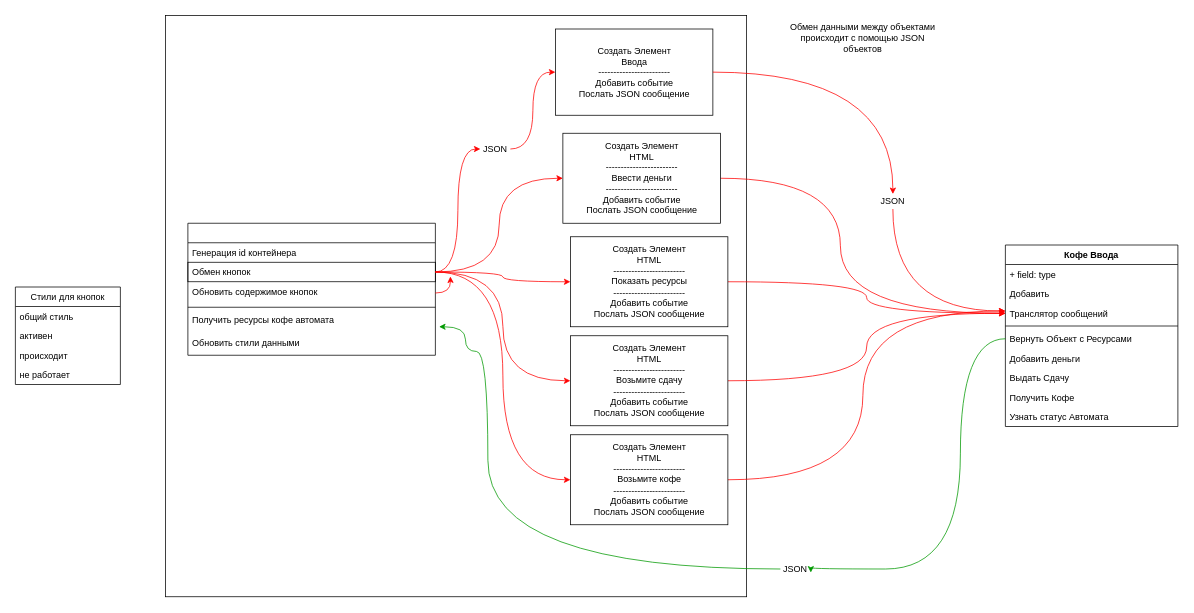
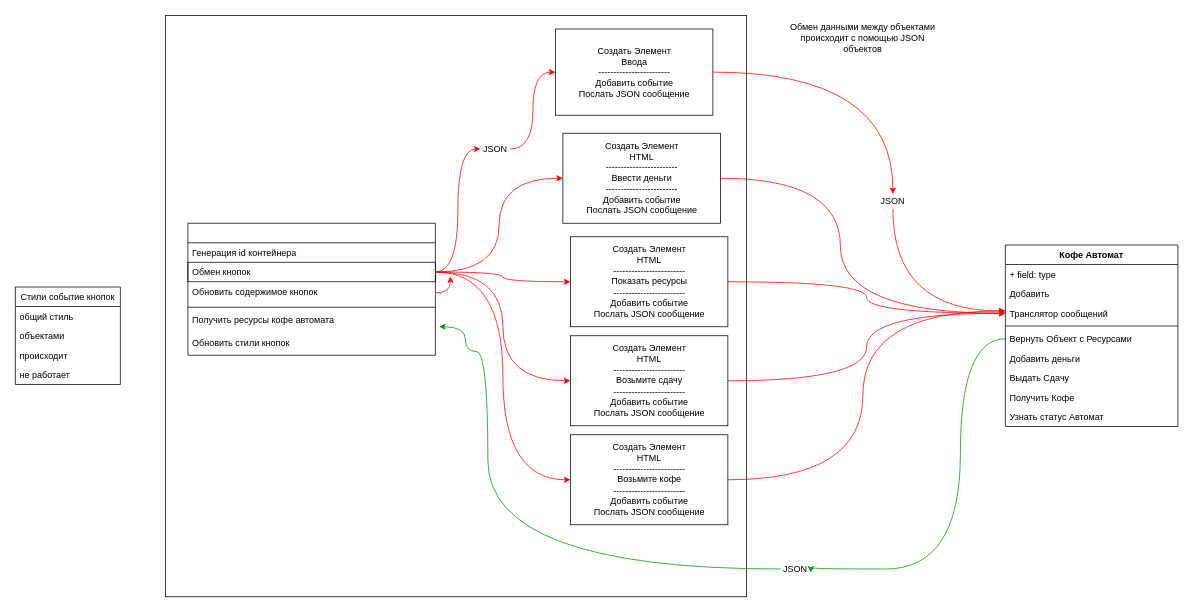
  <mxCell id="0" />
  <mxCell id="1" parent="0" />
  <mxCell id="2" value="" style="whiteSpace=wrap;html=1;" vertex="1" parent="1"><mxGeometry x="220" y="20" width="775" height="775" as="geometry" /></mxCell>
- <mxCell id="3" value="Кофе Ввода" style="swimlane;fontStyle=1;align=center;verticalAlign=top;childLayout=stackLayout;horizontal=1;startSize=26;horizontalStack=0;resizeParent=1;resizeParentMax=0;resizeLast=0;collapsible=1;marginBottom=0;" parent="1" vertex="1"><mxGeometry x="1340" y="326" width="230" height="242" as="geometry" /></mxCell>
+ <mxCell id="3" value="Кофе Автомат" style="swimlane;fontStyle=1;align=center;verticalAlign=top;childLayout=stackLayout;horizontal=1;startSize=26;horizontalStack=0;resizeParent=1;resizeParentMax=0;resizeLast=0;collapsible=1;marginBottom=0;" parent="1" vertex="1"><mxGeometry x="1340" y="326" width="230" height="242" as="geometry" /></mxCell>
  <mxCell id="4" value="+ field: type" style="text;strokeColor=none;fillColor=none;align=left;verticalAlign=top;spacingLeft=4;spacingRight=4;overflow=hidden;rotatable=0;points=[[0,0.5],[1,0.5]];portConstraint=eastwest;" parent="3" vertex="1"><mxGeometry y="26" width="230" height="26" as="geometry" /></mxCell>
  <mxCell id="5" value="Добавить" style="text;strokeColor=none;fillColor=none;align=left;verticalAlign=top;spacingLeft=4;spacingRight=4;overflow=hidden;rotatable=0;points=[[0,0.5],[1,0.5]];portConstraint=eastwest;" vertex="1" parent="3"><mxGeometry y="52" width="230" height="26" as="geometry" /></mxCell>
  <mxCell id="6" value="Транслятор сообщений" style="text;strokeColor=none;fillColor=none;align=left;verticalAlign=top;spacingLeft=4;spacingRight=4;overflow=hidden;rotatable=0;points=[[0,0.5],[1,0.5]];portConstraint=eastwest;" vertex="1" parent="3"><mxGeometry y="78" width="230" height="26" as="geometry" /></mxCell>
  <mxCell id="7" value="" style="line;strokeWidth=1;fillColor=none;align=left;verticalAlign=middle;spacingTop=-1;spacingLeft=3;spacingRight=3;rotatable=0;labelPosition=right;points=[];portConstraint=eastwest;" parent="3" vertex="1"><mxGeometry y="104" width="230" height="8" as="geometry" /></mxCell>
  <mxCell id="8" value="Вернуть Объект с Ресурсами" style="text;strokeColor=none;fillColor=none;align=left;verticalAlign=top;spacingLeft=4;spacingRight=4;overflow=hidden;rotatable=0;points=[[0,0.5],[1,0.5]];portConstraint=eastwest;" parent="3" vertex="1"><mxGeometry y="112" width="230" height="26" as="geometry" /></mxCell>
  <mxCell id="9" value="Добавить деньги" style="text;strokeColor=none;fillColor=none;align=left;verticalAlign=top;spacingLeft=4;spacingRight=4;overflow=hidden;rotatable=0;points=[[0,0.5],[1,0.5]];portConstraint=eastwest;" parent="3" vertex="1"><mxGeometry y="138" width="230" height="26" as="geometry" /></mxCell>
  <mxCell id="10" value="Выдать Сдачу&#10;" style="text;strokeColor=none;fillColor=none;align=left;verticalAlign=top;spacingLeft=4;spacingRight=4;overflow=hidden;rotatable=0;points=[[0,0.5],[1,0.5]];portConstraint=eastwest;" parent="3" vertex="1"><mxGeometry y="164" width="230" height="26" as="geometry" /></mxCell>
  <mxCell id="11" value="Получить Кофе" style="text;strokeColor=none;fillColor=none;align=left;verticalAlign=top;spacingLeft=4;spacingRight=4;overflow=hidden;rotatable=0;points=[[0,0.5],[1,0.5]];portConstraint=eastwest;" parent="3" vertex="1"><mxGeometry y="190" width="230" height="26" as="geometry" /></mxCell>
- <mxCell id="12" value="Узнать статус Автомата" style="text;strokeColor=none;fillColor=none;align=left;verticalAlign=top;spacingLeft=4;spacingRight=4;overflow=hidden;rotatable=0;points=[[0,0.5],[1,0.5]];portConstraint=eastwest;" parent="3" vertex="1"><mxGeometry y="216" width="230" height="26" as="geometry" /></mxCell>
+ <mxCell id="12" value="Узнать статус Автомат" style="text;strokeColor=none;fillColor=none;align=left;verticalAlign=top;spacingLeft=4;spacingRight=4;overflow=hidden;rotatable=0;points=[[0,0.5],[1,0.5]];portConstraint=eastwest;" parent="3" vertex="1"><mxGeometry y="216" width="230" height="26" as="geometry" /></mxCell>
  <mxCell id="13" value="" style="swimlane;fontStyle=1;align=center;verticalAlign=top;childLayout=stackLayout;horizontal=1;startSize=26;horizontalStack=0;resizeParent=1;resizeParentMax=0;resizeLast=0;collapsible=1;marginBottom=0;" parent="1" vertex="1"><mxGeometry x="250" y="297" width="330" height="176" as="geometry" /></mxCell>
  <mxCell id="14" value="Генерация id контейнера" style="text;strokeColor=none;fillColor=none;align=left;verticalAlign=top;spacingLeft=4;spacingRight=4;overflow=hidden;rotatable=0;points=[[0,0.5],[1,0.5]];portConstraint=eastwest;" parent="13" vertex="1"><mxGeometry y="26" width="330" height="26" as="geometry" /></mxCell>
  <mxCell id="15" value="Обмен кнопок" style="text;strokeColor=#000000;fillColor=none;align=left;verticalAlign=top;spacingLeft=4;spacingRight=4;overflow=hidden;rotatable=0;points=[[0,0.5],[1,0.5]];portConstraint=eastwest;" parent="13" vertex="1"><mxGeometry y="52" width="330" height="26" as="geometry" /></mxCell>
  <mxCell id="16" value="Обновить содержимое кнопок&#10;" style="text;strokeColor=none;fillColor=none;align=left;verticalAlign=top;spacingLeft=4;spacingRight=4;overflow=hidden;rotatable=0;points=[[0,0.5],[1,0.5]];portConstraint=eastwest;" parent="13" vertex="1"><mxGeometry y="78" width="330" height="30" as="geometry" /></mxCell>
  <mxCell id="17" value="" style="line;strokeWidth=1;fillColor=none;align=left;verticalAlign=middle;spacingTop=-1;spacingLeft=3;spacingRight=3;rotatable=0;labelPosition=right;points=[];portConstraint=eastwest;" parent="13" vertex="1"><mxGeometry y="108" width="330" height="8" as="geometry" /></mxCell>
  <mxCell id="18" value="Получить ресурсы кофе автомата" style="text;strokeColor=none;fillColor=none;align=left;verticalAlign=top;spacingLeft=4;spacingRight=4;overflow=hidden;rotatable=0;points=[[0,0.5],[1,0.5]];portConstraint=eastwest;" vertex="1" parent="13"><mxGeometry y="116" width="330" height="30" as="geometry" /></mxCell>
- <mxCell id="19" value="Обновить стили данными" style="text;strokeColor=none;fillColor=none;align=left;verticalAlign=top;spacingLeft=4;spacingRight=4;overflow=hidden;rotatable=0;points=[[0,0.5],[1,0.5]];portConstraint=eastwest;" parent="13" vertex="1"><mxGeometry y="146" width="330" height="30" as="geometry" /></mxCell>
- <mxCell id="20" value="Стили для кнопок" style="swimlane;fontStyle=0;childLayout=stackLayout;horizontal=1;startSize=26;fillColor=none;horizontalStack=0;resizeParent=1;resizeParentMax=0;resizeLast=0;collapsible=1;marginBottom=0;strokeColor=#000000;" parent="1" vertex="1"><mxGeometry x="20" y="382" width="140" height="130" as="geometry" /></mxCell>
+ <mxCell id="19" value="Обновить стили кнопок" style="text;strokeColor=none;fillColor=none;align=left;verticalAlign=top;spacingLeft=4;spacingRight=4;overflow=hidden;rotatable=0;points=[[0,0.5],[1,0.5]];portConstraint=eastwest;" parent="13" vertex="1"><mxGeometry y="146" width="330" height="30" as="geometry" /></mxCell>
+ <mxCell id="20" value="Стили событие кнопок" style="swimlane;fontStyle=0;childLayout=stackLayout;horizontal=1;startSize=26;fillColor=none;horizontalStack=0;resizeParent=1;resizeParentMax=0;resizeLast=0;collapsible=1;marginBottom=0;strokeColor=#000000;" parent="1" vertex="1"><mxGeometry x="20" y="382" width="140" height="130" as="geometry" /></mxCell>
  <mxCell id="21" value="общий стиль" style="text;strokeColor=none;fillColor=none;align=left;verticalAlign=top;spacingLeft=4;spacingRight=4;overflow=hidden;rotatable=0;points=[[0,0.5],[1,0.5]];portConstraint=eastwest;" parent="20" vertex="1"><mxGeometry y="26" width="140" height="26" as="geometry" /></mxCell>
- <mxCell id="22" value="активен" style="text;strokeColor=none;fillColor=none;align=left;verticalAlign=top;spacingLeft=4;spacingRight=4;overflow=hidden;rotatable=0;points=[[0,0.5],[1,0.5]];portConstraint=eastwest;" parent="20" vertex="1"><mxGeometry y="52" width="140" height="26" as="geometry" /></mxCell>
+ <mxCell id="22" value="объектами" style="text;strokeColor=none;fillColor=none;align=left;verticalAlign=top;spacingLeft=4;spacingRight=4;overflow=hidden;rotatable=0;points=[[0,0.5],[1,0.5]];portConstraint=eastwest;" parent="20" vertex="1"><mxGeometry y="52" width="140" height="26" as="geometry" /></mxCell>
  <mxCell id="23" value="происходит" style="text;strokeColor=none;fillColor=none;align=left;verticalAlign=top;spacingLeft=4;spacingRight=4;overflow=hidden;rotatable=0;points=[[0,0.5],[1,0.5]];portConstraint=eastwest;" parent="20" vertex="1"><mxGeometry y="78" width="140" height="26" as="geometry" /></mxCell>
  <mxCell id="24" value="не работает" style="text;strokeColor=none;fillColor=none;align=left;verticalAlign=top;spacingLeft=4;spacingRight=4;overflow=hidden;rotatable=0;points=[[0,0.5],[1,0.5]];portConstraint=eastwest;" parent="20" vertex="1"><mxGeometry y="104" width="140" height="26" as="geometry" /></mxCell>
  <mxCell id="25" style="edgeStyle=orthogonalEdgeStyle;orthogonalLoop=1;jettySize=auto;html=1;entryX=0;entryY=0.5;entryDx=0;entryDy=0;startArrow=none;startFill=0;endArrow=classic;endFill=1;strokeColor=#FF0000;curved=1;" edge="1" parent="1" source="26" target="6"><mxGeometry relative="1" as="geometry"><Array as="points"><mxPoint x="1120" y="237" /><mxPoint x="1120" y="417" /></Array></mxGeometry></mxCell>
  <mxCell id="26" value="Создать Элемент&lt;br&gt;HTML&lt;br&gt;------------------------&lt;br&gt;Ввести деньги&lt;br&gt;------------------------&lt;br&gt;Добавить событие&lt;br&gt;Послать JSON сообщение&lt;br&gt;" style="html=1;" vertex="1" parent="1"><mxGeometry x="750" y="177" width="210" height="120" as="geometry" /></mxCell>
  <mxCell id="27" style="edgeStyle=orthogonalEdgeStyle;orthogonalLoop=1;jettySize=auto;html=1;entryX=0;entryY=0.5;entryDx=0;entryDy=0;startArrow=none;startFill=0;endArrow=classic;endFill=1;strokeColor=#FF0000;curved=1;shadow=0;comic=0;" edge="1" parent="1" source="15" target="26"><mxGeometry relative="1" as="geometry" /></mxCell>
  <mxCell id="28" style="edgeStyle=orthogonalEdgeStyle;orthogonalLoop=1;jettySize=auto;html=1;startArrow=none;startFill=0;endArrow=classic;endFill=1;strokeColor=#FF0000;curved=1;" edge="1" parent="1" source="44" target="6"><mxGeometry relative="1" as="geometry"><Array as="points"><mxPoint x="1190" y="414" /></Array></mxGeometry></mxCell>
  <mxCell id="29" value="Создать Элемент&lt;br&gt;Ввода&lt;br&gt;------------------------&lt;br&gt;Добавить событие&lt;br&gt;Послать JSON сообщение&lt;br&gt;" style="html=1;" vertex="1" parent="1"><mxGeometry x="740" y="38" width="210" height="115" as="geometry" /></mxCell>
  <mxCell id="30" style="edgeStyle=orthogonalEdgeStyle;orthogonalLoop=1;jettySize=auto;html=1;startArrow=none;startFill=0;endArrow=classic;endFill=1;strokeColor=#FF0000;curved=1;" edge="1" parent="1" source="31" target="6"><mxGeometry relative="1" as="geometry" /></mxCell>
  <mxCell id="31" value="Создать Элемент&lt;br&gt;HTML&lt;br&gt;------------------------&lt;br&gt;Показать ресурсы&lt;br&gt;------------------------&lt;br&gt;Добавить событие&lt;br&gt;Послать JSON сообщение&lt;br&gt;" style="html=1;" vertex="1" parent="1"><mxGeometry x="760" y="315" width="210" height="120" as="geometry" /></mxCell>
  <mxCell id="32" style="edgeStyle=orthogonalEdgeStyle;curved=1;comic=0;orthogonalLoop=1;jettySize=auto;html=1;shadow=0;startArrow=none;startFill=0;endArrow=classic;endFill=1;strokeColor=#FF0000;exitX=1;exitY=0.5;exitDx=0;exitDy=0;" edge="1" parent="1" source="33" target="6"><mxGeometry relative="1" as="geometry" /></mxCell>
  <mxCell id="33" value="Создать Элемент&lt;br&gt;HTML&lt;br&gt;------------------------&lt;br&gt;Возьмите сдачу&lt;br&gt;------------------------&lt;br&gt;Добавить событие&lt;br&gt;Послать JSON сообщение&lt;br&gt;" style="html=1;" vertex="1" parent="1"><mxGeometry x="760" y="447" width="210" height="120" as="geometry" /></mxCell>
  <mxCell id="34" style="edgeStyle=orthogonalEdgeStyle;orthogonalLoop=1;jettySize=auto;html=1;startArrow=none;startFill=0;endArrow=classic;endFill=1;strokeColor=#FF0000;curved=1;" edge="1" parent="1" source="35" target="6"><mxGeometry relative="1" as="geometry"><Array as="points"><mxPoint x="1150" y="639" /><mxPoint x="1150" y="414" /></Array></mxGeometry></mxCell>
  <mxCell id="35" value="Создать Элемент&lt;br&gt;HTML&lt;br&gt;------------------------&lt;br&gt;Возьмите кофе&lt;br&gt;------------------------&lt;br&gt;Добавить событие&lt;br&gt;Послать JSON сообщение&lt;br&gt;" style="html=1;" vertex="1" parent="1"><mxGeometry x="760" y="579" width="210" height="120" as="geometry" /></mxCell>
  <mxCell id="36" style="edgeStyle=orthogonalEdgeStyle;orthogonalLoop=1;jettySize=auto;html=1;entryX=0;entryY=0.5;entryDx=0;entryDy=0;startArrow=none;startFill=0;endArrow=classic;endFill=1;strokeColor=#FF0000;curved=1;snapToPoint=0;editable=1;" edge="1" parent="1" source="42" target="29"><mxGeometry relative="1" as="geometry" /></mxCell>
  <mxCell id="37" style="edgeStyle=orthogonalEdgeStyle;orthogonalLoop=1;jettySize=auto;html=1;entryX=0;entryY=0.5;entryDx=0;entryDy=0;startArrow=none;startFill=0;endArrow=classic;endFill=1;strokeColor=#FF0000;curved=1;" edge="1" parent="1" source="15" target="31"><mxGeometry relative="1" as="geometry" /></mxCell>
  <mxCell id="38" style="edgeStyle=orthogonalEdgeStyle;orthogonalLoop=1;jettySize=auto;html=1;entryX=0;entryY=0.5;entryDx=0;entryDy=0;startArrow=none;startFill=0;endArrow=classic;endFill=1;strokeColor=#FF0000;curved=1;" edge="1" parent="1" source="15" target="33"><mxGeometry relative="1" as="geometry" /></mxCell>
  <mxCell id="39" style="edgeStyle=orthogonalEdgeStyle;orthogonalLoop=1;jettySize=auto;html=1;entryX=0;entryY=0.5;entryDx=0;entryDy=0;startArrow=none;startFill=0;endArrow=classic;endFill=1;strokeColor=#FF0000;shadow=0;curved=1;" edge="1" parent="1" source="15" target="35"><mxGeometry relative="1" as="geometry" /></mxCell>
  <mxCell id="40" style="edgeStyle=orthogonalEdgeStyle;curved=1;comic=0;orthogonalLoop=1;jettySize=auto;html=1;shadow=0;startArrow=none;startFill=0;endArrow=classic;endFill=1;strokeColor=#009900;exitX=0;exitY=0.5;exitDx=0;exitDy=0;entryX=1.015;entryY=0.733;entryDx=0;entryDy=0;entryPerimeter=0;" edge="1" parent="1" source="46" target="18"><mxGeometry relative="1" as="geometry"><mxPoint x="630" y="480" as="targetPoint" /><Array as="points"><mxPoint x="650" y="758" /><mxPoint x="650" y="468" /><mxPoint x="620" y="468" /><mxPoint x="620" y="435" /></Array></mxGeometry></mxCell>
  <mxCell id="41" style="edgeStyle=orthogonalEdgeStyle;curved=1;comic=0;orthogonalLoop=1;jettySize=auto;html=1;shadow=0;startArrow=none;startFill=0;endArrow=classic;endFill=1;strokeColor=#FF0000;" edge="1" parent="1" source="16"><mxGeometry relative="1" as="geometry"><mxPoint x="600" y="368" as="targetPoint" /></mxGeometry></mxCell>
  <mxCell id="42" value="JSON" style="text;html=1;strokeColor=none;fillColor=none;align=center;verticalAlign=middle;whiteSpace=wrap;rounded=0;" vertex="1" parent="1"><mxGeometry x="640" y="188" width="40" height="20" as="geometry" /></mxCell>
  <mxCell id="43" style="edgeStyle=orthogonalEdgeStyle;orthogonalLoop=1;jettySize=auto;html=1;entryX=0;entryY=0.5;entryDx=0;entryDy=0;startArrow=none;startFill=0;endArrow=classic;endFill=1;strokeColor=#FF0000;curved=1;snapToPoint=0;editable=1;" edge="1" parent="1" source="15" target="42"><mxGeometry relative="1" as="geometry"><mxPoint x="580" y="362" as="sourcePoint" /><mxPoint x="740" y="96" as="targetPoint" /></mxGeometry></mxCell>
  <mxCell id="44" value="JSON" style="text;html=1;strokeColor=none;fillColor=none;align=center;verticalAlign=middle;whiteSpace=wrap;rounded=0;" vertex="1" parent="1"><mxGeometry x="1170" y="258" width="40" height="20" as="geometry" /></mxCell>
  <mxCell id="45" style="edgeStyle=orthogonalEdgeStyle;orthogonalLoop=1;jettySize=auto;html=1;startArrow=none;startFill=0;endArrow=classic;endFill=1;strokeColor=#FF0000;curved=1;" edge="1" parent="1" source="29" target="44"><mxGeometry relative="1" as="geometry"><mxPoint x="950" y="96" as="sourcePoint" /><mxPoint x="1340" y="414" as="targetPoint" /><Array as="points"><mxPoint x="1190" y="96" /></Array></mxGeometry></mxCell>
  <mxCell id="46" value="JSON" style="text;html=1;strokeColor=none;fillColor=none;align=center;verticalAlign=middle;whiteSpace=wrap;rounded=0;" vertex="1" parent="1"><mxGeometry x="1040" y="748" width="40" height="20" as="geometry" /></mxCell>
  <mxCell id="47" style="edgeStyle=orthogonalEdgeStyle;curved=1;comic=0;orthogonalLoop=1;jettySize=auto;html=1;shadow=0;startArrow=none;startFill=0;endArrow=classic;endFill=1;strokeColor=#009900;exitX=0;exitY=0.5;exitDx=0;exitDy=0;entryX=1.015;entryY=0.733;entryDx=0;entryDy=0;entryPerimeter=0;" edge="1" parent="1" source="8" target="46"><mxGeometry relative="1" as="geometry"><mxPoint x="585" y="435" as="targetPoint" /><mxPoint x="1340" y="451" as="sourcePoint" /><Array as="points"><mxPoint x="1280" y="451" /><mxPoint x="1280" y="758" /></Array></mxGeometry></mxCell>
  <mxCell id="48" value="Обмен данными между объектами происходит с помощью JSON объектов" style="text;html=1;strokeColor=none;fillColor=none;align=center;verticalAlign=middle;whiteSpace=wrap;rounded=0;" vertex="1" parent="1"><mxGeometry x="1040" y="20" width="220" height="60" as="geometry" /></mxCell>
